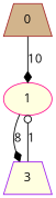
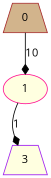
  digraph {
    fontname="Open Sans"
    node [fillcolor=lightyellow fontname="Open Sans" shape=trapezium style=filled]
    edge [arrowhead=diamond fontname="Open Sans"]
    0 [color=brown fillcolor=tan]
    1 [color=deeppink shape=ellipse]
    3 [color=purple]
    0 -> 1 [label=10]
-   1 -> 3 [label=8]
-   3 -> 1 [arrowhead=odot label=1]
+   1 -> 3 [label=1]
  }
